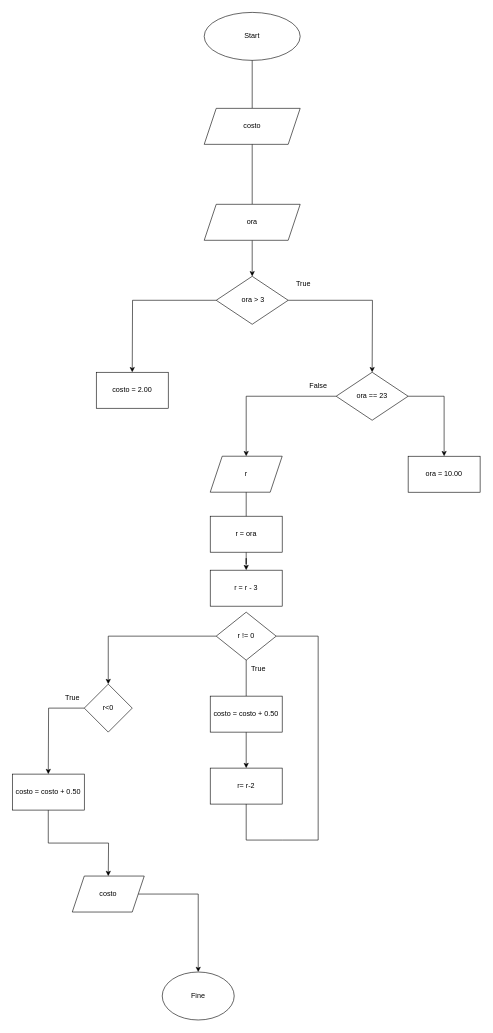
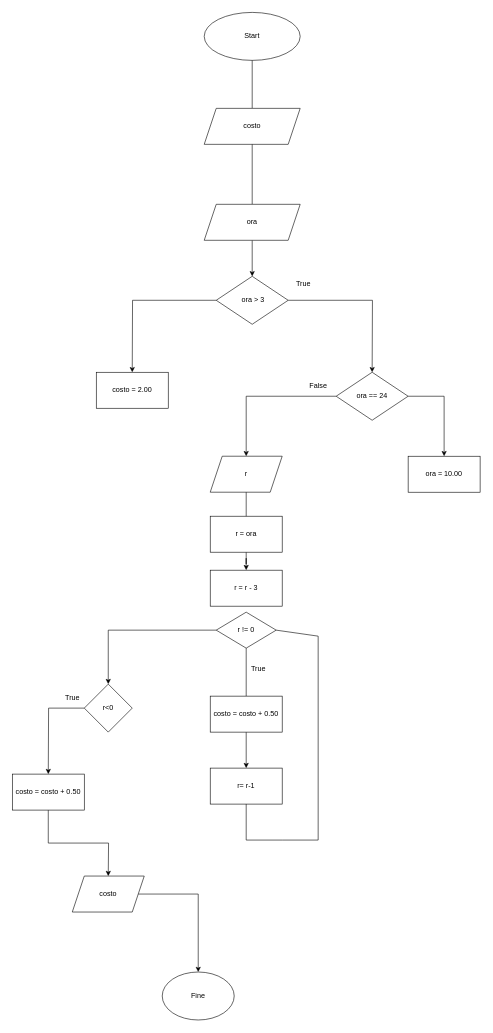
  <mxCell id="0" />
  <mxCell id="1" parent="0" />
  <mxCell id="2" value="Start" style="ellipse;whiteSpace=wrap;html=1;" vertex="1" parent="1"><mxGeometry x="340" y="20" width="160" height="80" as="geometry" /></mxCell>
  <mxCell id="3" value="" style="endArrow=none;html=1;rounded=0;entryX=0.5;entryY=1;entryDx=0;entryDy=0;" edge="1" parent="1" target="2"><mxGeometry width="50" height="50" relative="1" as="geometry"><mxPoint x="420" y="180" as="sourcePoint" /><mxPoint x="460" y="420" as="targetPoint" /></mxGeometry></mxCell>
  <mxCell id="4" value="costo" style="shape=parallelogram;perimeter=parallelogramPerimeter;whiteSpace=wrap;html=1;fixedSize=1;" vertex="1" parent="1"><mxGeometry x="340" y="180" width="160" height="60" as="geometry" /></mxCell>
  <mxCell id="5" value="" style="endArrow=none;html=1;rounded=0;entryX=0.5;entryY=1;entryDx=0;entryDy=0;" edge="1" parent="1" target="4"><mxGeometry width="50" height="50" relative="1" as="geometry"><mxPoint x="420" y="340" as="sourcePoint" /><mxPoint x="445" y="320" as="targetPoint" /></mxGeometry></mxCell>
  <mxCell id="6" style="edgeStyle=orthogonalEdgeStyle;rounded=0;orthogonalLoop=1;jettySize=auto;html=1;entryX=0.5;entryY=0;entryDx=0;entryDy=0;" edge="1" parent="1" source="7" target="10"><mxGeometry relative="1" as="geometry" /></mxCell>
  <mxCell id="7" value="&lt;div&gt;ora&lt;/div&gt;" style="shape=parallelogram;perimeter=parallelogramPerimeter;whiteSpace=wrap;html=1;fixedSize=1;" vertex="1" parent="1"><mxGeometry x="340" y="340" width="160" height="60" as="geometry" /></mxCell>
  <mxCell id="8" style="edgeStyle=orthogonalEdgeStyle;rounded=0;orthogonalLoop=1;jettySize=auto;html=1;" edge="1" parent="1" source="10"><mxGeometry relative="1" as="geometry"><mxPoint x="220" y="620" as="targetPoint" /></mxGeometry></mxCell>
  <mxCell id="9" style="edgeStyle=orthogonalEdgeStyle;rounded=0;orthogonalLoop=1;jettySize=auto;html=1;" edge="1" parent="1" source="10"><mxGeometry relative="1" as="geometry"><mxPoint x="620" y="620" as="targetPoint" /></mxGeometry></mxCell>
  <mxCell id="10" value="&amp;nbsp;ora &amp;gt; 3" style="rhombus;whiteSpace=wrap;html=1;" vertex="1" parent="1"><mxGeometry x="360" y="460" width="120" height="80" as="geometry" /></mxCell>
  <mxCell id="11" value="&lt;div&gt;True&lt;/div&gt;&lt;div&gt;&lt;br&gt;&lt;/div&gt;" style="text;html=1;align=center;verticalAlign=middle;resizable=0;points=[];autosize=1;strokeColor=none;fillColor=none;" vertex="1" parent="1"><mxGeometry x="480" y="460" width="50" height="40" as="geometry" /></mxCell>
  <mxCell id="12" value="costo = 2.00" style="rounded=0;whiteSpace=wrap;html=1;" vertex="1" parent="1"><mxGeometry x="160" y="620" width="120" height="60" as="geometry" /></mxCell>
  <mxCell id="13" style="edgeStyle=orthogonalEdgeStyle;rounded=0;orthogonalLoop=1;jettySize=auto;html=1;entryX=0.5;entryY=0;entryDx=0;entryDy=0;" edge="1" parent="1" source="14" target="17"><mxGeometry relative="1" as="geometry" /></mxCell>
  <mxCell id="14" value="r = ora" style="rounded=0;whiteSpace=wrap;html=1;" vertex="1" parent="1"><mxGeometry x="350" y="860" width="120" height="60" as="geometry" /></mxCell>
  <mxCell id="15" value="r" style="shape=parallelogram;perimeter=parallelogramPerimeter;whiteSpace=wrap;html=1;fixedSize=1;" vertex="1" parent="1"><mxGeometry x="350" y="760" width="120" height="60" as="geometry" /></mxCell>
  <mxCell id="16" value="" style="endArrow=none;html=1;rounded=0;entryX=0.5;entryY=1;entryDx=0;entryDy=0;exitX=0.5;exitY=0;exitDx=0;exitDy=0;" edge="1" parent="1" source="14" target="15"><mxGeometry width="50" height="50" relative="1" as="geometry"><mxPoint x="410" y="720" as="sourcePoint" /><mxPoint x="460" y="670" as="targetPoint" /></mxGeometry></mxCell>
  <mxCell id="17" value="r = r - 3" style="rounded=0;whiteSpace=wrap;html=1;" vertex="1" parent="1"><mxGeometry x="350" y="950" width="120" height="60" as="geometry" /></mxCell>
  <mxCell id="18" style="edgeStyle=orthogonalEdgeStyle;rounded=0;orthogonalLoop=1;jettySize=auto;html=1;entryX=0.5;entryY=0;entryDx=0;entryDy=0;" edge="1" parent="1" source="19" target="36"><mxGeometry relative="1" as="geometry" /></mxCell>
- <mxCell id="19" value="r != 0" style="rhombus;whiteSpace=wrap;html=1;" vertex="1" parent="1"><mxGeometry x="360" y="1020" width="100" height="80" as="geometry" /></mxCell>
+ <mxCell id="19" value="r != 0" style="rhombus;whiteSpace=wrap;html=1;" vertex="1" parent="1"><mxGeometry x="360" y="1020" width="100" height="60" as="geometry" /></mxCell>
  <mxCell id="20" value="" style="endArrow=none;html=1;rounded=0;entryX=0.5;entryY=1;entryDx=0;entryDy=0;" edge="1" parent="1" target="19"><mxGeometry width="50" height="50" relative="1" as="geometry"><mxPoint x="410" y="1160" as="sourcePoint" /><mxPoint x="250" y="1040" as="targetPoint" /></mxGeometry></mxCell>
  <mxCell id="21" value="&lt;div&gt;True&lt;/div&gt;" style="text;html=1;align=center;verticalAlign=middle;resizable=0;points=[];autosize=1;strokeColor=none;fillColor=none;" vertex="1" parent="1"><mxGeometry x="405" y="1100" width="50" height="30" as="geometry" /></mxCell>
  <mxCell id="22" style="edgeStyle=orthogonalEdgeStyle;rounded=0;orthogonalLoop=1;jettySize=auto;html=1;entryX=0.5;entryY=0;entryDx=0;entryDy=0;" edge="1" parent="1" source="23" target="24"><mxGeometry relative="1" as="geometry" /></mxCell>
  <mxCell id="23" value="costo = costo + 0.50" style="rounded=0;whiteSpace=wrap;html=1;" vertex="1" parent="1"><mxGeometry x="350" y="1160" width="120" height="60" as="geometry" /></mxCell>
- <mxCell id="24" value="r= r-2" style="rounded=0;whiteSpace=wrap;html=1;" vertex="1" parent="1"><mxGeometry x="350" y="1280" width="120" height="60" as="geometry" /></mxCell>
+ <mxCell id="24" value="r= r-1" style="rounded=0;whiteSpace=wrap;html=1;" vertex="1" parent="1"><mxGeometry x="350" y="1280" width="120" height="60" as="geometry" /></mxCell>
  <mxCell id="25" value="" style="endArrow=none;html=1;rounded=0;entryX=0.5;entryY=1;entryDx=0;entryDy=0;" edge="1" parent="1" target="24"><mxGeometry width="50" height="50" relative="1" as="geometry"><mxPoint x="410" y="1400" as="sourcePoint" /><mxPoint x="250" y="1130" as="targetPoint" /></mxGeometry></mxCell>
  <mxCell id="26" value="" style="endArrow=none;html=1;rounded=0;" edge="1" parent="1"><mxGeometry width="50" height="50" relative="1" as="geometry"><mxPoint x="410" y="1400" as="sourcePoint" /><mxPoint x="530" y="1400" as="targetPoint" /><Array as="points"><mxPoint x="470" y="1400" /></Array></mxGeometry></mxCell>
  <mxCell id="27" value="" style="endArrow=none;html=1;rounded=0;entryX=1;entryY=0.5;entryDx=0;entryDy=0;" edge="1" parent="1" target="19"><mxGeometry width="50" height="50" relative="1" as="geometry"><mxPoint x="530" y="1400" as="sourcePoint" /><mxPoint x="250" y="1130" as="targetPoint" /><Array as="points"><mxPoint x="530" y="1060" /></Array></mxGeometry></mxCell>
  <mxCell id="28" style="edgeStyle=orthogonalEdgeStyle;rounded=0;orthogonalLoop=1;jettySize=auto;html=1;entryX=0.5;entryY=0;entryDx=0;entryDy=0;" edge="1" parent="1" source="29" target="40"><mxGeometry relative="1" as="geometry" /></mxCell>
  <mxCell id="29" value="costo" style="shape=parallelogram;perimeter=parallelogramPerimeter;whiteSpace=wrap;html=1;fixedSize=1;" vertex="1" parent="1"><mxGeometry x="120" y="1460" width="120" height="60" as="geometry" /></mxCell>
  <mxCell id="30" style="edgeStyle=orthogonalEdgeStyle;rounded=0;orthogonalLoop=1;jettySize=auto;html=1;entryX=0.5;entryY=0;entryDx=0;entryDy=0;" edge="1" parent="1" source="32" target="15"><mxGeometry relative="1" as="geometry" /></mxCell>
  <mxCell id="31" style="edgeStyle=orthogonalEdgeStyle;rounded=0;orthogonalLoop=1;jettySize=auto;html=1;entryX=0.5;entryY=0;entryDx=0;entryDy=0;exitX=1;exitY=0.5;exitDx=0;exitDy=0;" edge="1" parent="1" source="32" target="34"><mxGeometry relative="1" as="geometry" /></mxCell>
- <mxCell id="32" value="ora == 23" style="rhombus;whiteSpace=wrap;html=1;" vertex="1" parent="1"><mxGeometry x="560" y="620" width="120" height="80" as="geometry" /></mxCell>
+ <mxCell id="32" value="ora == 24" style="rhombus;whiteSpace=wrap;html=1;" vertex="1" parent="1"><mxGeometry x="560" y="620" width="120" height="80" as="geometry" /></mxCell>
  <mxCell id="33" value="False" style="text;html=1;align=center;verticalAlign=middle;resizable=0;points=[];autosize=1;strokeColor=none;fillColor=none;" vertex="1" parent="1"><mxGeometry x="505" y="628" width="50" height="30" as="geometry" /></mxCell>
  <mxCell id="34" value="ora = 10.00" style="rounded=0;whiteSpace=wrap;html=1;" vertex="1" parent="1"><mxGeometry x="680" y="760" width="120" height="60" as="geometry" /></mxCell>
  <mxCell id="35" style="edgeStyle=orthogonalEdgeStyle;rounded=0;orthogonalLoop=1;jettySize=auto;html=1;" edge="1" parent="1" source="36"><mxGeometry relative="1" as="geometry"><mxPoint x="80" y="1290" as="targetPoint" /></mxGeometry></mxCell>
  <mxCell id="36" value="r&amp;lt;0" style="rhombus;whiteSpace=wrap;html=1;" vertex="1" parent="1"><mxGeometry x="140" y="1140" width="80" height="80" as="geometry" /></mxCell>
  <mxCell id="37" value="True" style="text;html=1;align=center;verticalAlign=middle;resizable=0;points=[];autosize=1;strokeColor=none;fillColor=none;" vertex="1" parent="1"><mxGeometry x="95" y="1148" width="50" height="30" as="geometry" /></mxCell>
  <mxCell id="38" style="edgeStyle=orthogonalEdgeStyle;rounded=0;orthogonalLoop=1;jettySize=auto;html=1;exitX=0.5;exitY=1;exitDx=0;exitDy=0;" edge="1" parent="1" source="39"><mxGeometry relative="1" as="geometry"><mxPoint x="180" y="1460" as="targetPoint" /></mxGeometry></mxCell>
  <mxCell id="39" value="costo = costo + 0.50" style="rounded=0;whiteSpace=wrap;html=1;" vertex="1" parent="1"><mxGeometry y="1290" width="120" height="60" as="geometry" x="20" /></mxCell>
  <mxCell id="40" value="Fine" style="ellipse;whiteSpace=wrap;html=1;" vertex="1" parent="1"><mxGeometry x="270" y="1620" width="120" height="80" as="geometry" /></mxCell>
